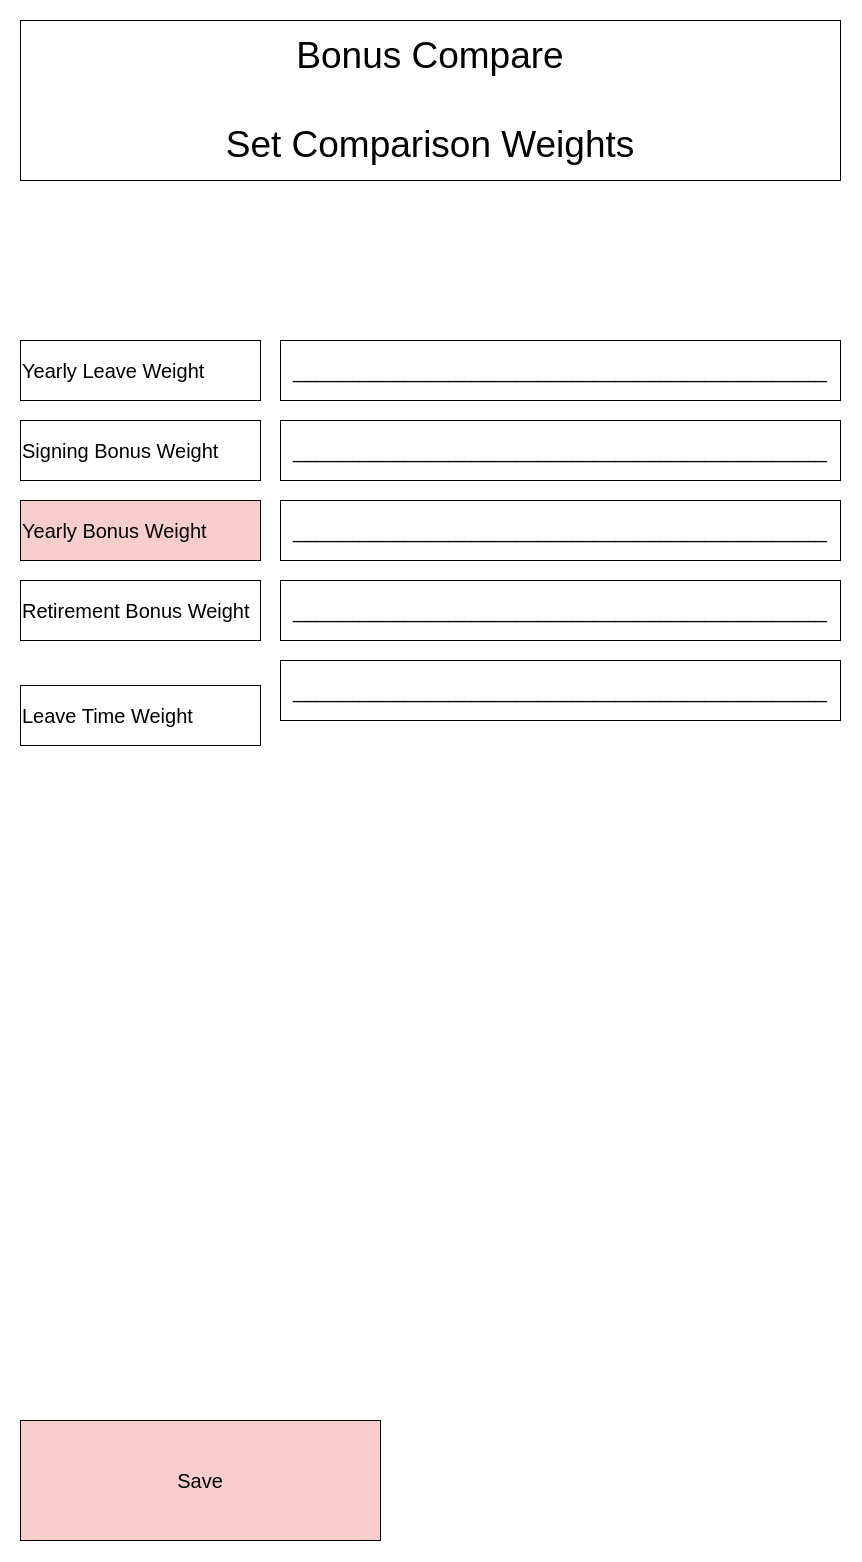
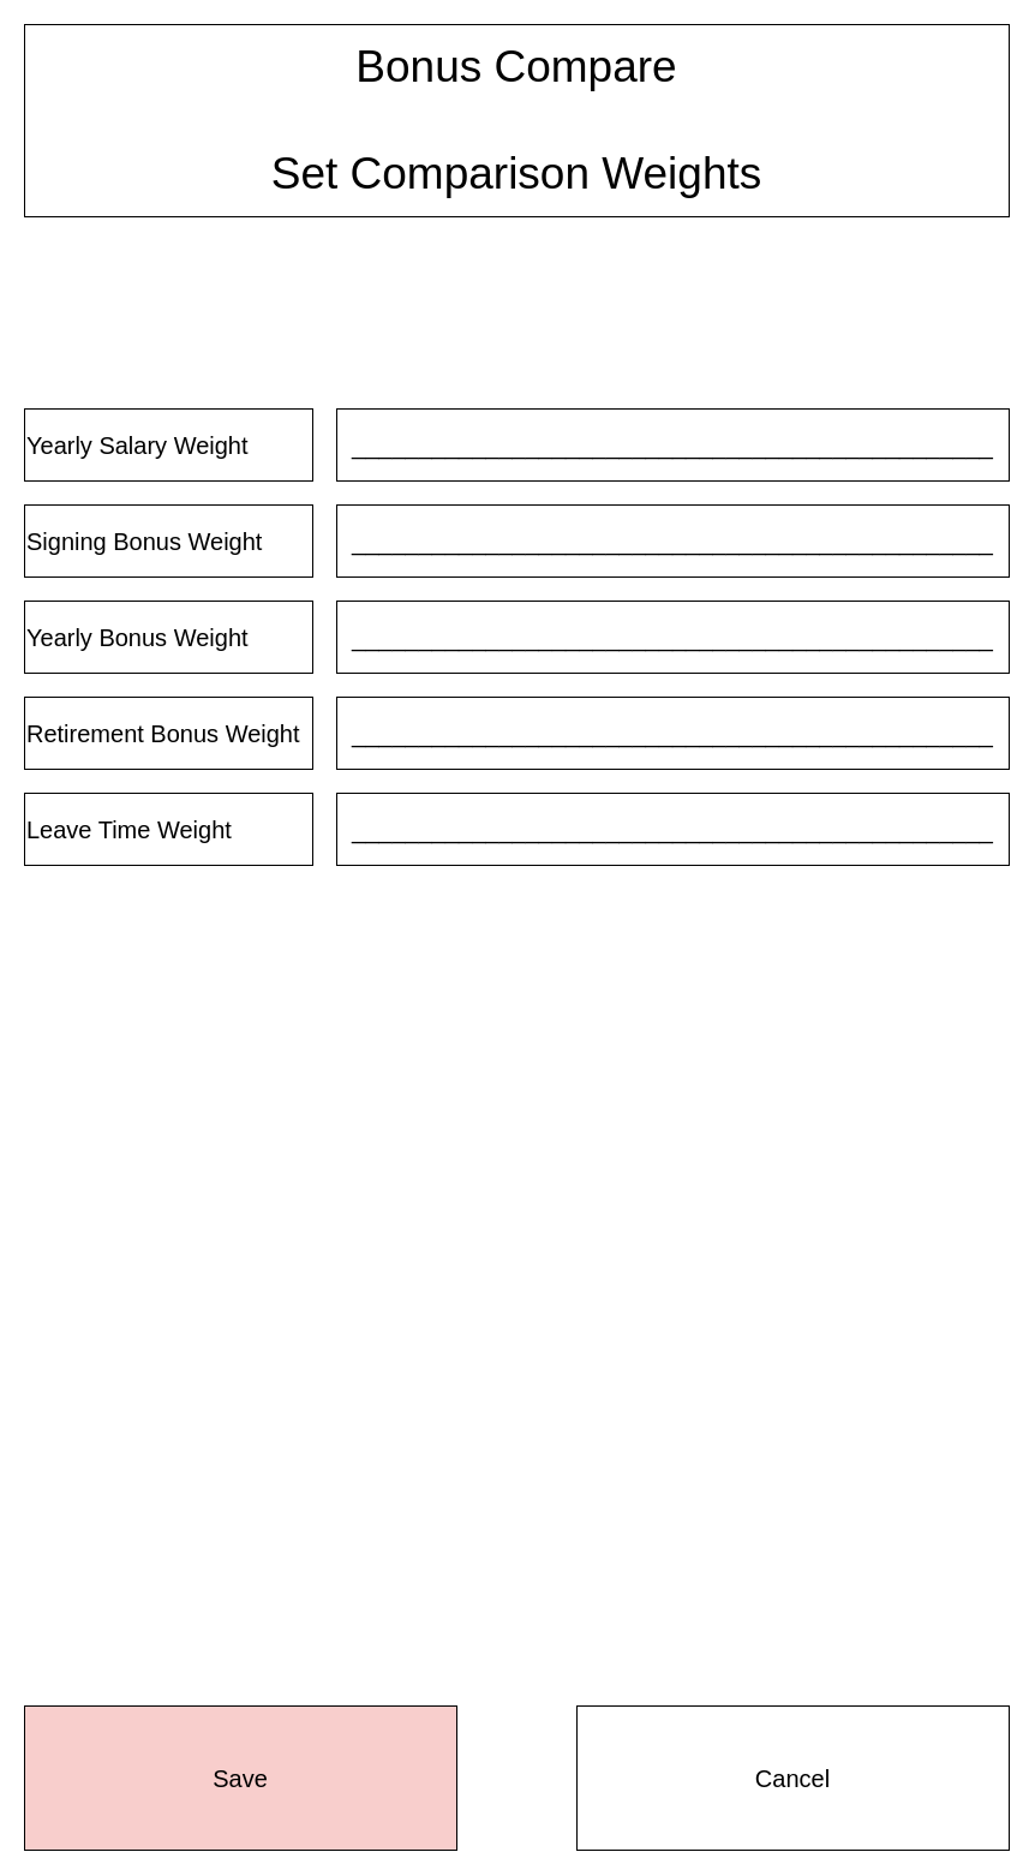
  <mxCell id="0" />
  <mxCell id="1" parent="0" />
  <mxCell id="2" value="&lt;font style=&quot;font-size: 37px&quot;&gt;Bonus Compare&lt;br&gt;&lt;br&gt;Set Comparison Weights&lt;/font&gt;" style="rounded=0;whiteSpace=wrap;html=1;" vertex="1" parent="1"><mxGeometry x="20" y="20" width="820" height="160" as="geometry" /></mxCell>
- <mxCell id="3" value="&lt;font style=&quot;font-size: 20px&quot;&gt;Yearly Leave Weight&lt;/font&gt;" style="rounded=0;whiteSpace=wrap;html=1;align=left;" vertex="1" parent="1"><mxGeometry x="20" y="340" width="240" height="60" as="geometry" /></mxCell>
+ <mxCell id="3" value="&lt;font style=&quot;font-size: 20px&quot;&gt;Yearly Salary Weight&lt;/font&gt;" style="rounded=0;whiteSpace=wrap;html=1;align=left;" vertex="1" parent="1"><mxGeometry x="20" y="340" width="240" height="60" as="geometry" /></mxCell>
  <mxCell id="4" value="&lt;span style=&quot;font-size: 20px&quot;&gt;________________________________________________&lt;/span&gt;" style="rounded=0;whiteSpace=wrap;html=1;" vertex="1" parent="1"><mxGeometry x="280" y="340" width="560" height="60" as="geometry" /></mxCell>
  <mxCell id="5" value="&lt;font style=&quot;font-size: 20px&quot;&gt;Signing Bonus Weight&lt;/font&gt;" style="rounded=0;whiteSpace=wrap;html=1;align=left;" vertex="1" parent="1"><mxGeometry x="20" y="420" width="240" height="60" as="geometry" /></mxCell>
  <mxCell id="6" value="&lt;span style=&quot;font-size: 20px&quot;&gt;________________________________________________&lt;/span&gt;" style="rounded=0;whiteSpace=wrap;html=1;" vertex="1" parent="1"><mxGeometry x="280" y="420" width="560" height="60" as="geometry" /></mxCell>
- <mxCell id="7" value="&lt;font style=&quot;font-size: 20px&quot;&gt;Yearly Bonus Weight&lt;/font&gt;" style="rounded=0;whiteSpace=wrap;html=1;align=left;fillColor=#f8cecc;" vertex="1" parent="1"><mxGeometry x="20" y="500" width="240" height="60" as="geometry" /></mxCell>
+ <mxCell id="7" value="&lt;font style=&quot;font-size: 20px&quot;&gt;Yearly Bonus Weight&lt;/font&gt;" style="rounded=0;whiteSpace=wrap;html=1;align=left;" vertex="1" parent="1"><mxGeometry x="20" y="500" width="240" height="60" as="geometry" /></mxCell>
  <mxCell id="8" value="&lt;span style=&quot;font-size: 20px&quot;&gt;________________________________________________&lt;/span&gt;" style="rounded=0;whiteSpace=wrap;html=1;" vertex="1" parent="1"><mxGeometry x="280" y="500" width="560" height="60" as="geometry" /></mxCell>
  <mxCell id="9" value="&lt;font style=&quot;font-size: 20px&quot;&gt;Retirement Bonus Weight&lt;/font&gt;" style="rounded=0;whiteSpace=wrap;html=1;align=left;" vertex="1" parent="1"><mxGeometry x="20" y="580" width="240" height="60" as="geometry" /></mxCell>
  <mxCell id="10" value="&lt;span style=&quot;font-size: 20px&quot;&gt;________________________________________________&lt;/span&gt;" style="rounded=0;whiteSpace=wrap;html=1;" vertex="1" parent="1"><mxGeometry x="280" y="580" width="560" height="60" as="geometry" /></mxCell>
- <mxCell id="11" value="&lt;span style=&quot;font-size: 20px&quot;&gt;Leave Time Weight&lt;/span&gt;" style="rounded=0;whiteSpace=wrap;html=1;align=left;" vertex="1" parent="1"><mxGeometry x="20" y="685" width="240" height="60" as="geometry" /></mxCell>
+ <mxCell id="11" value="&lt;span style=&quot;font-size: 20px&quot;&gt;Leave Time Weight&lt;/span&gt;" style="rounded=0;whiteSpace=wrap;html=1;align=left;" vertex="1" parent="1"><mxGeometry x="20" y="660" width="240" height="60" as="geometry" /></mxCell>
  <mxCell id="12" value="&lt;span style=&quot;font-size: 20px&quot;&gt;________________________________________________&lt;/span&gt;" style="rounded=0;whiteSpace=wrap;html=1;" vertex="1" parent="1"><mxGeometry x="280" y="660" width="560" height="60" as="geometry" /></mxCell>
  <mxCell id="13" value="&lt;font style=&quot;font-size: 20px&quot;&gt;Save&lt;/font&gt;" style="rounded=0;whiteSpace=wrap;html=1;fillColor=#f8cecc;" vertex="1" parent="1"><mxGeometry x="20" y="1420" width="360" height="120" as="geometry" /></mxCell>
+ <mxCell id="14" value="&lt;font style=&quot;font-size: 20px&quot;&gt;Cancel&lt;/font&gt;" style="rounded=0;whiteSpace=wrap;html=1;" vertex="1" parent="1"><mxGeometry x="480" y="1420" width="360" height="120" as="geometry" /></mxCell>
